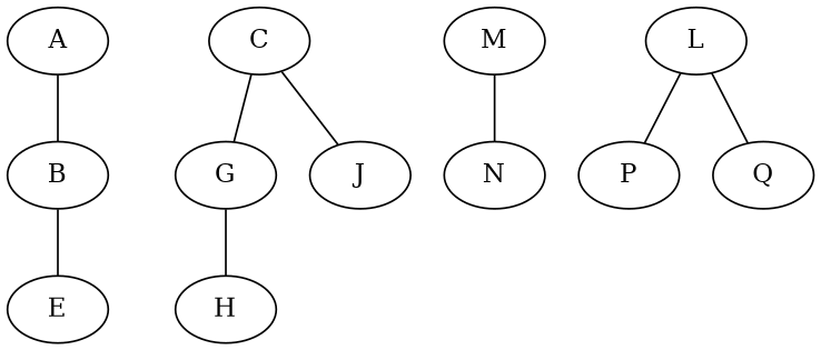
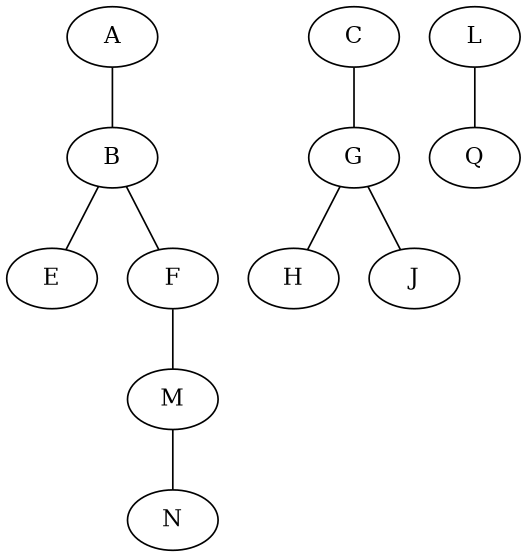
  graph {
    A
    B
    E
+   F
    C
    G
    M
    H
    J
    L
-   P
    Q
    N
    A -- B
    B -- E
+   B -- F
+   F -- M
    C -- G
    G -- H
-   C -- J
+   G -- J
    M -- N
-   L -- P
    L -- Q
  }
